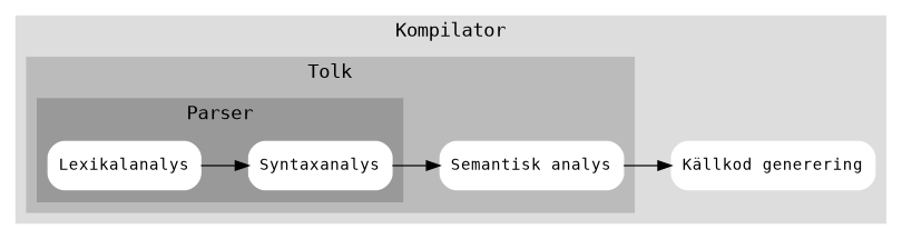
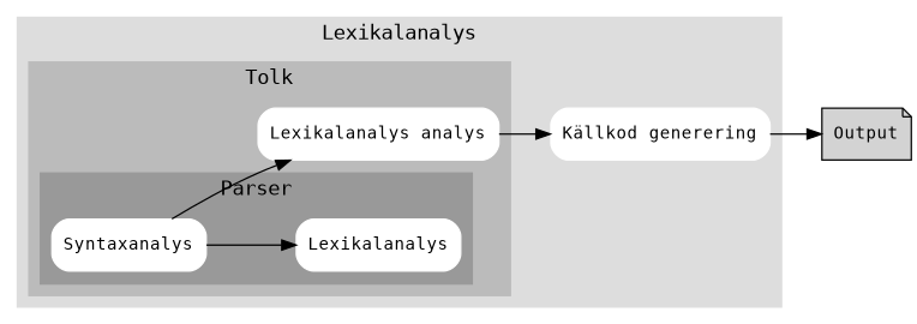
  digraph {
    fontname="DejaVu Sans Mono"
    nodesep=0.0
    rankdir=LR
    style=filled
    node [color=white fontname="DejaVu Sans Mono" fontsize=12 shape=Mrecord style=filled]
    edge [fontname="DejaVu Sans Mono"]
    n1 [label=Lexikalanalys]
    n2 [label=Syntaxanalys]
-   n3 [label="Semantisk analys"]
+   n3 [label="Lexikalanalys analys"]
    n4 [label="Källkod generering"]
+   n5 [label=Output shape=note color=""]
    subgraph cluster_1 {
      color="#dddddd"
-     label=Kompilator
+     label=Lexikalanalys
      n4
      subgraph cluster_2 {
        color="#bbbbbb"
        label=Tolk
        n3
        subgraph cluster_3 {
          color="#999999"
          label=Parser
          n1
          n2
        }
      }
    }
-   n1 -> n2
+   n2 -> n1
    n2 -> n3
    n3 -> n4
+   n4 -> n5
  }
